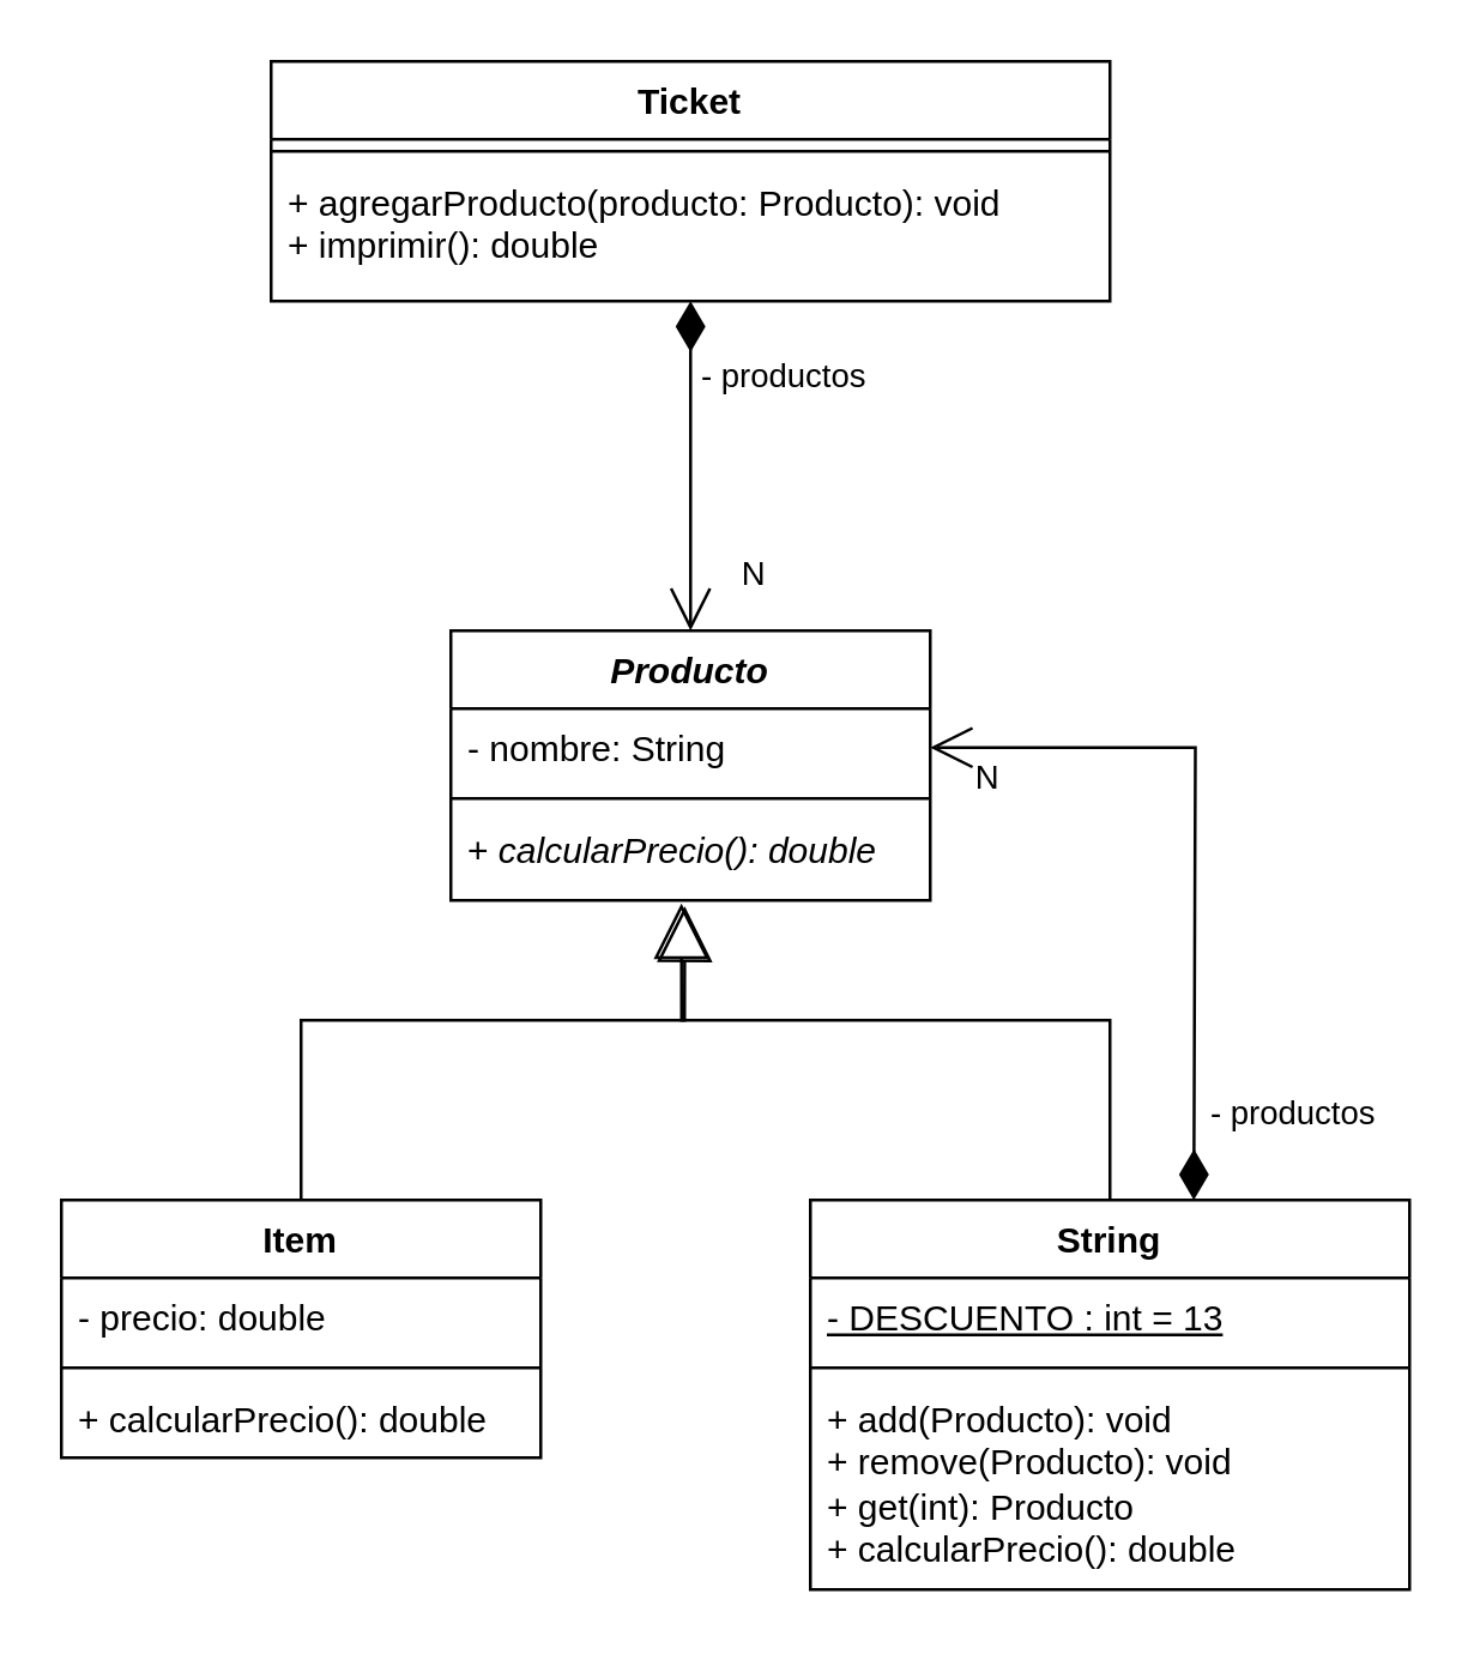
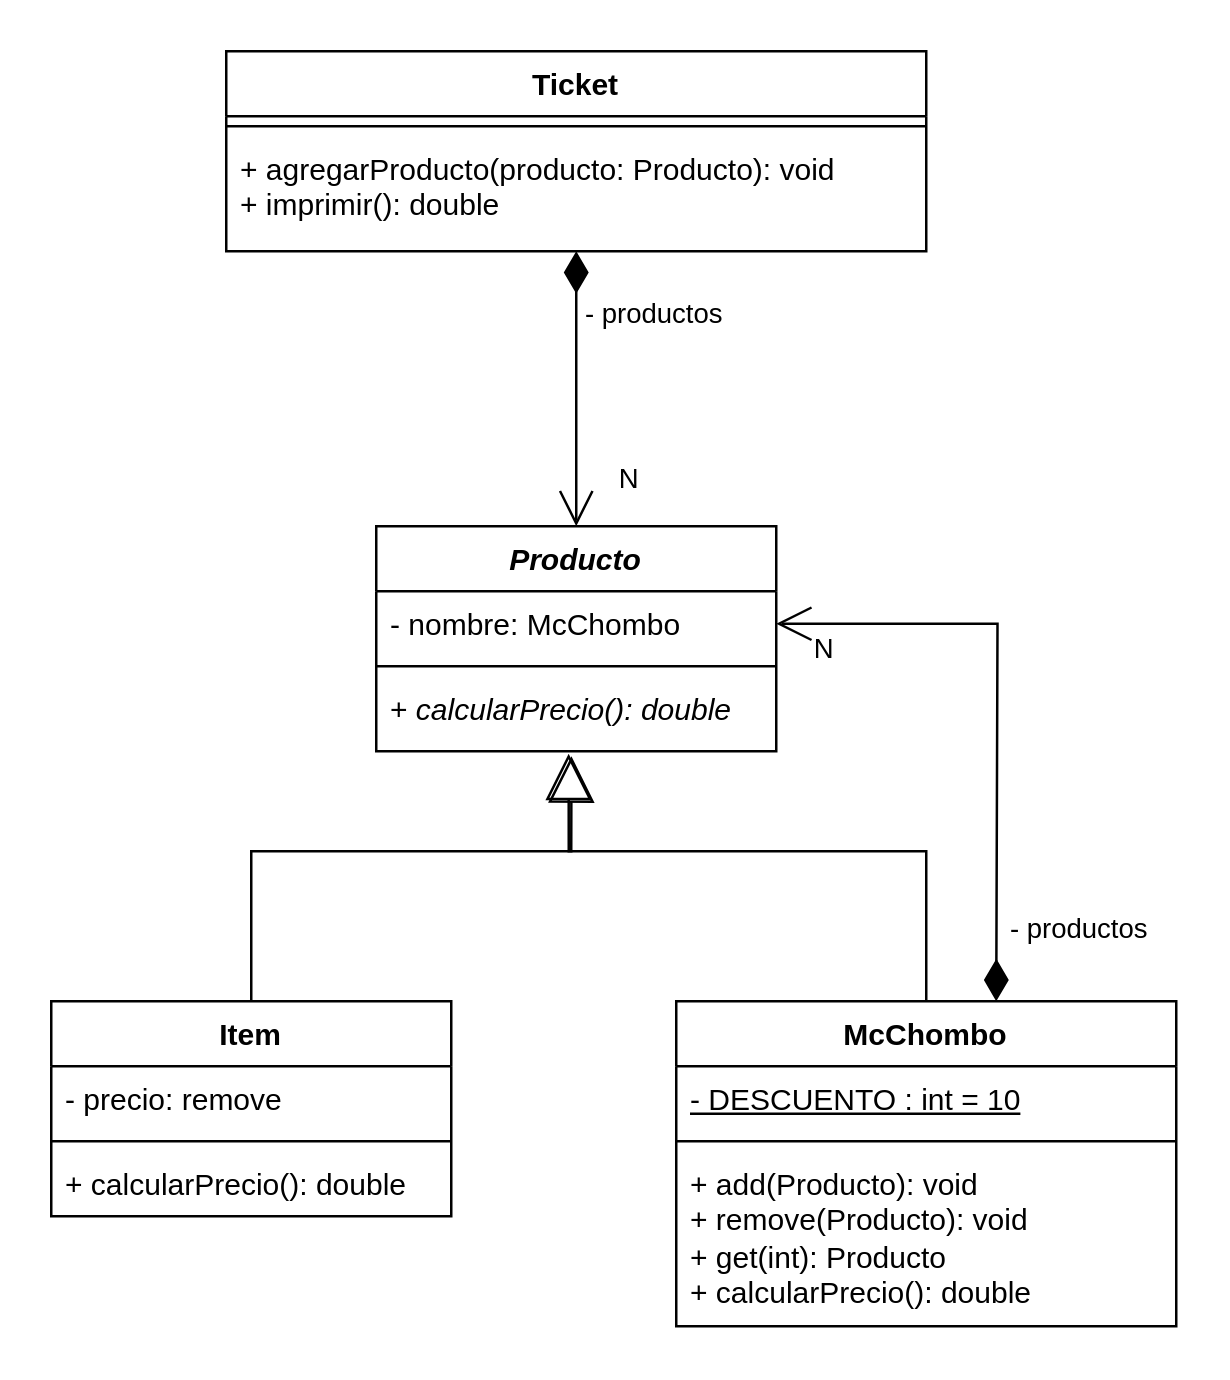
  <mxCell id="0" />
  <mxCell id="1" parent="0" />
  <mxCell id="2" value="&lt;i&gt;Producto&lt;/i&gt;" style="swimlane;fontStyle=1;align=center;verticalAlign=top;childLayout=stackLayout;horizontal=1;startSize=26;horizontalStack=0;resizeParent=1;resizeParentMax=0;resizeLast=0;collapsible=1;marginBottom=0;whiteSpace=wrap;html=1;" parent="1" vertex="1"><mxGeometry x="150" y="210" width="160" height="90" as="geometry" /></mxCell>
- <mxCell id="3" value="- nombre: String" style="text;strokeColor=none;fillColor=none;align=left;verticalAlign=top;spacingLeft=4;spacingRight=4;overflow=hidden;rotatable=0;points=[[0,0.5],[1,0.5]];portConstraint=eastwest;whiteSpace=wrap;html=1;" parent="2" vertex="1"><mxGeometry y="26" width="160" height="26" as="geometry" /></mxCell>
+ <mxCell id="3" value="- nombre: McChombo" style="text;strokeColor=none;fillColor=none;align=left;verticalAlign=top;spacingLeft=4;spacingRight=4;overflow=hidden;rotatable=0;points=[[0,0.5],[1,0.5]];portConstraint=eastwest;whiteSpace=wrap;html=1;" parent="2" vertex="1"><mxGeometry y="26" width="160" height="26" as="geometry" /></mxCell>
  <mxCell id="4" value="" style="line;strokeWidth=1;fillColor=none;align=left;verticalAlign=middle;spacingTop=-1;spacingLeft=3;spacingRight=3;rotatable=0;labelPosition=right;points=[];portConstraint=eastwest;strokeColor=inherit;" parent="2" vertex="1"><mxGeometry y="52" width="160" height="8" as="geometry" /></mxCell>
  <mxCell id="5" value="+&lt;i&gt; calcularPrecio(): double&lt;/i&gt;" style="text;strokeColor=none;fillColor=none;align=left;verticalAlign=top;spacingLeft=4;spacingRight=4;overflow=hidden;rotatable=0;points=[[0,0.5],[1,0.5]];portConstraint=eastwest;whiteSpace=wrap;html=1;" parent="2" vertex="1"><mxGeometry y="60" width="160" height="30" as="geometry" /></mxCell>
  <mxCell id="6" value="Item" style="swimlane;fontStyle=1;align=center;verticalAlign=top;childLayout=stackLayout;horizontal=1;startSize=26;horizontalStack=0;resizeParent=1;resizeParentMax=0;resizeLast=0;collapsible=1;marginBottom=0;whiteSpace=wrap;html=1;" parent="1" vertex="1"><mxGeometry x="20" y="400" width="160" height="86" as="geometry" /></mxCell>
- <mxCell id="7" value="- precio: double&amp;nbsp;" style="text;strokeColor=none;fillColor=none;align=left;verticalAlign=top;spacingLeft=4;spacingRight=4;overflow=hidden;rotatable=0;points=[[0,0.5],[1,0.5]];portConstraint=eastwest;whiteSpace=wrap;html=1;" parent="6" vertex="1"><mxGeometry y="26" width="160" height="26" as="geometry" /></mxCell>
+ <mxCell id="7" value="- precio: remove&amp;nbsp;" style="text;strokeColor=none;fillColor=none;align=left;verticalAlign=top;spacingLeft=4;spacingRight=4;overflow=hidden;rotatable=0;points=[[0,0.5],[1,0.5]];portConstraint=eastwest;whiteSpace=wrap;html=1;" parent="6" vertex="1"><mxGeometry y="26" width="160" height="26" as="geometry" /></mxCell>
  <mxCell id="8" value="" style="line;strokeWidth=1;fillColor=none;align=left;verticalAlign=middle;spacingTop=-1;spacingLeft=3;spacingRight=3;rotatable=0;labelPosition=right;points=[];portConstraint=eastwest;strokeColor=inherit;" parent="6" vertex="1"><mxGeometry y="52" width="160" height="8" as="geometry" /></mxCell>
  <mxCell id="9" value="+ calcularPrecio(): double" style="text;strokeColor=none;fillColor=none;align=left;verticalAlign=top;spacingLeft=4;spacingRight=4;overflow=hidden;rotatable=0;points=[[0,0.5],[1,0.5]];portConstraint=eastwest;whiteSpace=wrap;html=1;" parent="6" vertex="1"><mxGeometry y="60" width="160" height="26" as="geometry" /></mxCell>
- <mxCell id="10" value="String" style="swimlane;fontStyle=1;align=center;verticalAlign=top;childLayout=stackLayout;horizontal=1;startSize=26;horizontalStack=0;resizeParent=1;resizeParentMax=0;resizeLast=0;collapsible=1;marginBottom=0;whiteSpace=wrap;html=1;" parent="1" vertex="1"><mxGeometry x="270" y="400" width="200" height="130" as="geometry" /></mxCell>
- <mxCell id="11" value="&lt;u&gt;- DESCUENTO : int = 13&lt;/u&gt;&amp;nbsp;" style="text;strokeColor=none;fillColor=none;align=left;verticalAlign=top;spacingLeft=4;spacingRight=4;overflow=hidden;rotatable=0;points=[[0,0.5],[1,0.5]];portConstraint=eastwest;whiteSpace=wrap;html=1;" parent="10" vertex="1"><mxGeometry y="26" width="200" height="26" as="geometry" /></mxCell>
+ <mxCell id="10" value="McChombo" style="swimlane;fontStyle=1;align=center;verticalAlign=top;childLayout=stackLayout;horizontal=1;startSize=26;horizontalStack=0;resizeParent=1;resizeParentMax=0;resizeLast=0;collapsible=1;marginBottom=0;whiteSpace=wrap;html=1;" parent="1" vertex="1"><mxGeometry x="270" y="400" width="200" height="130" as="geometry" /></mxCell>
+ <mxCell id="11" value="&lt;u&gt;- DESCUENTO : int = 10&lt;/u&gt;&amp;nbsp;" style="text;strokeColor=none;fillColor=none;align=left;verticalAlign=top;spacingLeft=4;spacingRight=4;overflow=hidden;rotatable=0;points=[[0,0.5],[1,0.5]];portConstraint=eastwest;whiteSpace=wrap;html=1;" parent="10" vertex="1"><mxGeometry y="26" width="200" height="26" as="geometry" /></mxCell>
  <mxCell id="12" value="" style="line;strokeWidth=1;fillColor=none;align=left;verticalAlign=middle;spacingTop=-1;spacingLeft=3;spacingRight=3;rotatable=0;labelPosition=right;points=[];portConstraint=eastwest;strokeColor=inherit;" parent="10" vertex="1"><mxGeometry y="52" width="200" height="8" as="geometry" /></mxCell>
  <mxCell id="13" value="+ add(Producto): void&lt;br&gt;+ remove(Producto): void&lt;br&gt;+ get(int): Producto&lt;br&gt;+ calcularPrecio(): double" style="text;strokeColor=none;fillColor=none;align=left;verticalAlign=top;spacingLeft=4;spacingRight=4;overflow=hidden;rotatable=0;points=[[0,0.5],[1,0.5]];portConstraint=eastwest;whiteSpace=wrap;html=1;" parent="10" vertex="1"><mxGeometry y="60" width="200" height="70" as="geometry" /></mxCell>
  <mxCell id="14" value="" style="endArrow=block;endSize=16;endFill=0;html=1;rounded=0;entryX=0.488;entryY=1.067;entryDx=0;entryDy=0;entryPerimeter=0;exitX=0.5;exitY=0;exitDx=0;exitDy=0;" parent="1" source="6" target="5" edge="1"><mxGeometry width="160" relative="1" as="geometry"><mxPoint x="130" y="400" as="sourcePoint" /><mxPoint x="217.3" y="303" as="targetPoint" /><Array as="points"><mxPoint x="100" y="340" /><mxPoint x="228" y="340" /></Array></mxGeometry></mxCell>
  <mxCell id="15" value="" style="endArrow=block;endSize=16;endFill=0;html=1;rounded=0;entryX=0.481;entryY=1.033;entryDx=0;entryDy=0;entryPerimeter=0;exitX=0.5;exitY=0;exitDx=0;exitDy=0;" parent="1" source="10" target="5" edge="1"><mxGeometry width="160" relative="1" as="geometry"><mxPoint x="142" y="410" as="sourcePoint" /><mxPoint x="217" y="308" as="targetPoint" /><Array as="points"><mxPoint x="370" y="340" /><mxPoint x="227" y="340" /></Array></mxGeometry></mxCell>
  <mxCell id="16" value="" style="endArrow=open;html=1;endSize=12;startArrow=diamondThin;startSize=14;startFill=1;edgeStyle=orthogonalEdgeStyle;align=left;verticalAlign=bottom;rounded=0;entryX=1;entryY=0.5;entryDx=0;entryDy=0;" parent="1" target="3" edge="1"><mxGeometry x="-1" y="3" relative="1" as="geometry"><mxPoint x="398" y="400" as="sourcePoint" /><mxPoint x="390" y="160" as="targetPoint" /></mxGeometry></mxCell>
  <mxCell id="17" value="N" style="edgeLabel;html=1;align=center;verticalAlign=middle;resizable=0;points=[];" parent="16" vertex="1" connectable="0"><mxGeometry x="-0.642" y="-3" relative="1" as="geometry"><mxPoint x="-151" y="-167" as="offset" /></mxGeometry></mxCell>
  <mxCell id="18" value="- productos" style="edgeLabel;html=1;align=center;verticalAlign=middle;resizable=0;points=[];" parent="16" vertex="1" connectable="0"><mxGeometry x="-0.082" y="-1" relative="1" as="geometry"><mxPoint x="31" y="80" as="offset" /></mxGeometry></mxCell>
  <mxCell id="19" value="Ticket" style="swimlane;fontStyle=1;align=center;verticalAlign=top;childLayout=stackLayout;horizontal=1;startSize=26;horizontalStack=0;resizeParent=1;resizeParentMax=0;resizeLast=0;collapsible=1;marginBottom=0;whiteSpace=wrap;html=1;" parent="1" vertex="1"><mxGeometry x="90" y="20" width="280" height="80" as="geometry" /></mxCell>
  <mxCell id="20" value="" style="line;strokeWidth=1;fillColor=none;align=left;verticalAlign=middle;spacingTop=-1;spacingLeft=3;spacingRight=3;rotatable=0;labelPosition=right;points=[];portConstraint=eastwest;strokeColor=inherit;" parent="19" vertex="1"><mxGeometry y="26" width="280" height="8" as="geometry" /></mxCell>
  <mxCell id="21" value="+ agregarProducto(producto: Producto): void&lt;br&gt;+ imprimir(): double" style="text;strokeColor=none;fillColor=none;align=left;verticalAlign=top;spacingLeft=4;spacingRight=4;overflow=hidden;rotatable=0;points=[[0,0.5],[1,0.5]];portConstraint=eastwest;whiteSpace=wrap;html=1;" parent="19" vertex="1"><mxGeometry y="34" width="280" height="46" as="geometry" /></mxCell>
  <mxCell id="22" value="" style="endArrow=open;html=1;endSize=12;startArrow=diamondThin;startSize=14;startFill=1;edgeStyle=orthogonalEdgeStyle;align=left;verticalAlign=bottom;rounded=0;entryX=0.5;entryY=0;entryDx=0;entryDy=0;exitX=0.5;exitY=1;exitDx=0;exitDy=0;exitPerimeter=0;" parent="1" source="21" target="2" edge="1"><mxGeometry x="-1" y="3" relative="1" as="geometry"><mxPoint x="400" y="140" as="sourcePoint" /><mxPoint x="460" y="70" as="targetPoint" /></mxGeometry></mxCell>
  <mxCell id="23" value="- productos" style="edgeLabel;html=1;align=center;verticalAlign=middle;resizable=0;points=[];" parent="22" connectable="0" vertex="1"><mxGeometry x="-0.082" y="-1" relative="1" as="geometry"><mxPoint x="31" y="-26" as="offset" /></mxGeometry></mxCell>
  <mxCell id="24" value="N" style="edgeLabel;html=1;align=center;verticalAlign=middle;resizable=0;points=[];" parent="1" connectable="0" vertex="1"><mxGeometry x="350.002" y="260" as="geometry"><mxPoint x="-22" y="-2" as="offset" /></mxGeometry></mxCell>
